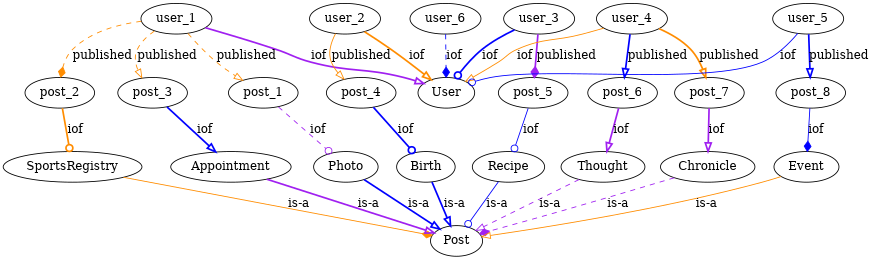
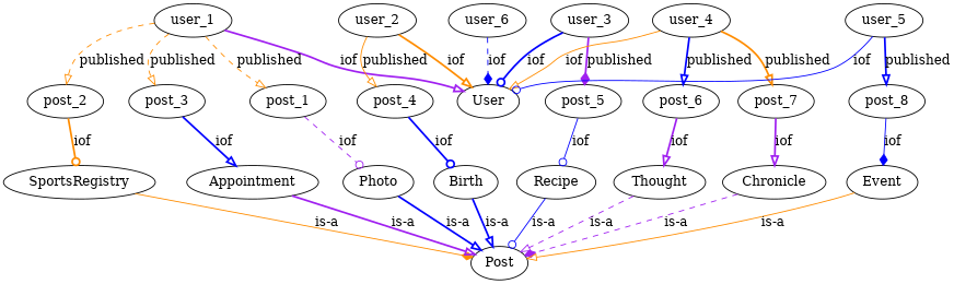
  digraph {
    edge [arrowhead=onormal color=blue style=bold]
    user_1
    User
    post_1
    post_2
    post_3
    Photo
    SportsRegistry
    Appointment
    user_2
    post_4
    Birth
    user_3
    post_5
    Recipe
    user_4
    post_6
    post_7
    Thought
    Chronicle
    user_5
    post_8
    Event
    user_6
    Post
    user_1 -> User [color=purple label=iof]
    user_1 -> post_1 [color=darkorange label=published style=dashed]
-   user_1 -> post_2 [arrowhead=diamond color=darkorange label=published style=dashed]
+   user_1 -> post_2 [color=darkorange label=published style=dashed]
    user_1 -> post_3 [color=darkorange label=published style=dashed]
    post_1 -> Photo [arrowhead=odot color=purple label=iof style=dashed]
    post_2 -> SportsRegistry [arrowhead=odot color=darkorange label=iof]
    post_3 -> Appointment [label=iof]
    Photo -> Post [label="is-a"]
    SportsRegistry -> Post [arrowhead=diamond color=darkorange label="is-a" style=solid]
    Appointment -> Post [color=purple label="is-a"]
    user_2 -> User [color=darkorange label=iof]
    user_2 -> post_4 [color=darkorange label=published style=solid]
    post_4 -> Birth [arrowhead=odot label=iof]
    Birth -> Post [label="is-a"]
    user_3 -> User [arrowhead=odot label=iof]
    user_3 -> post_5 [arrowhead=diamond color=purple label=published]
    post_5 -> Recipe [arrowhead=odot label=iof style=solid]
    Recipe -> Post [arrowhead=odot label="is-a" style=solid]
    user_4 -> User [color=darkorange label=iof style=solid]
    user_4 -> post_6 [label=published]
    user_4 -> post_7 [color=darkorange label=published]
    post_6 -> Thought [color=purple label=iof]
    post_7 -> Chronicle [color=purple label=iof]
    Thought -> Post [color=purple label="is-a" style=dashed]
    Chronicle -> Post [arrowhead=diamond color=purple label="is-a" style=dashed]
    user_5 -> User [arrowhead=odot label=iof style=solid]
    user_5 -> post_8 [label=published]
    post_8 -> Event [arrowhead=diamond label=iof style=solid]
    Event -> Post [color=darkorange label="is-a" style=solid]
    user_6 -> User [arrowhead=diamond label=iof style=dashed]
  }
